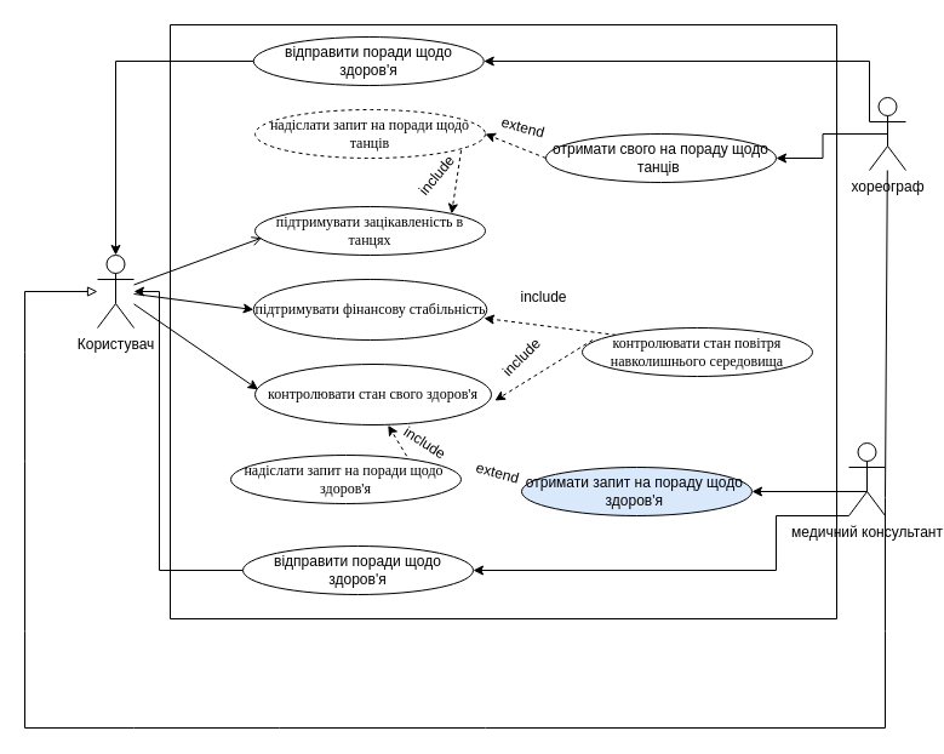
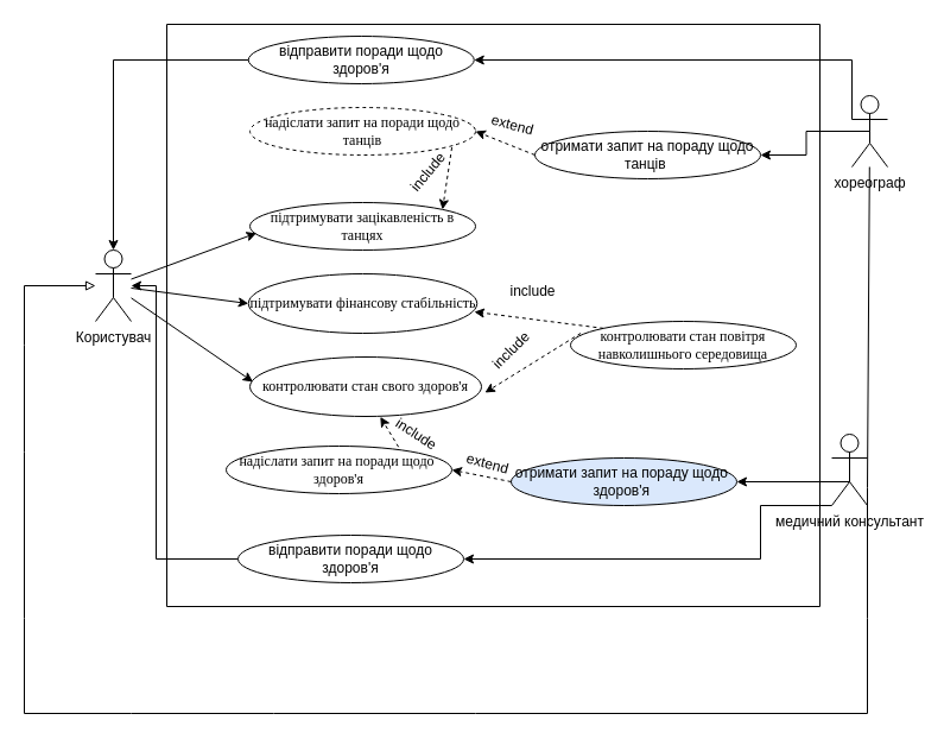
  <mxCell id="0" />
  <mxCell id="1" parent="0" />
  <mxCell id="2" value="Користувач" style="shape=umlActor;verticalLabelPosition=bottom;verticalAlign=top;html=1;outlineConnect=0;" parent="1" vertex="1"><mxGeometry x="80" y="210" width="30" height="60" as="geometry" /></mxCell>
  <mxCell id="3" value="підтримувати зацікавленість в танцях" style="ellipse;whiteSpace=wrap;html=1;fontFamily=Times New Roman;" parent="1" vertex="1"><mxGeometry x="210" y="170" width="190" height="40" as="geometry" /></mxCell>
  <mxCell id="4" value="підтримувати фінансову стабільність" style="ellipse;whiteSpace=wrap;html=1;fontFamily=Times New Roman;" parent="1" vertex="1"><mxGeometry x="208.75" y="230" width="192.5" height="50" as="geometry" /></mxCell>
  <mxCell id="5" value="контролювати стан свого здоров'я" style="ellipse;whiteSpace=wrap;html=1;fontFamily=Times New Roman;" parent="1" vertex="1"><mxGeometry x="210" y="300" width="195" height="50" as="geometry" /></mxCell>
  <mxCell id="6" value="контролювати стан повітря навколишнього середовища" style="ellipse;whiteSpace=wrap;html=1;fontFamily=Times New Roman;" parent="1" vertex="1"><mxGeometry x="480" y="270" width="190" height="40" as="geometry" /></mxCell>
  <mxCell id="7" value="" style="endArrow=classic;html=1;rounded=0;exitX=0.045;exitY=0.25;exitDx=0;exitDy=0;exitPerimeter=0;entryX=1.015;entryY=0.6;entryDx=0;entryDy=0;entryPerimeter=0;dashed=1;" parent="1" source="6" target="5" edge="1"><mxGeometry width="50" height="50" relative="1" as="geometry"><mxPoint x="290" y="300" as="sourcePoint" /><mxPoint x="340" y="250" as="targetPoint" /></mxGeometry></mxCell>
  <mxCell id="8" value="include" style="text;html=1;align=center;verticalAlign=middle;resizable=0;points=[];autosize=1;strokeColor=none;fillColor=none;rotation=-45;" parent="1" vertex="1"><mxGeometry x="400" y="280" width="60" height="30" as="geometry" /></mxCell>
  <mxCell id="9" style="edgeStyle=orthogonalEdgeStyle;rounded=0;orthogonalLoop=1;jettySize=auto;html=1;exitX=0;exitY=0.333;exitDx=0;exitDy=0;exitPerimeter=0;entryX=1;entryY=0.5;entryDx=0;entryDy=0;" edge="1" parent="1" source="11" target="35"><mxGeometry relative="1" as="geometry"><Array as="points"><mxPoint x="717" y="50" /></Array></mxGeometry></mxCell>
  <mxCell id="10" style="edgeStyle=orthogonalEdgeStyle;rounded=0;orthogonalLoop=1;jettySize=auto;html=1;exitX=0.5;exitY=0.5;exitDx=0;exitDy=0;exitPerimeter=0;entryX=1;entryY=0.5;entryDx=0;entryDy=0;" edge="1" parent="1" source="11" target="28"><mxGeometry relative="1" as="geometry" /></mxCell>
  <mxCell id="11" value="хореограф" style="shape=umlActor;verticalLabelPosition=bottom;verticalAlign=top;html=1;outlineConnect=0;" parent="1" vertex="1"><mxGeometry x="717" y="80" width="30" height="60" as="geometry" /></mxCell>
- <mxCell id="12" value="" style="endArrow=open;html=1;rounded=0;entryX=0.029;entryY=0.643;entryDx=0;entryDy=0;entryPerimeter=0;" parent="1" source="2" target="3" edge="1"><mxGeometry width="50" height="50" relative="1" as="geometry"><mxPoint x="290" y="300" as="sourcePoint" /><mxPoint x="340" y="250" as="targetPoint" /></mxGeometry></mxCell>
+ <mxCell id="12" value="" style="endArrow=classic;html=1;rounded=0;entryX=0.029;entryY=0.643;entryDx=0;entryDy=0;entryPerimeter=0;" parent="1" source="2" target="3" edge="1"><mxGeometry width="50" height="50" relative="1" as="geometry"><mxPoint x="290" y="300" as="sourcePoint" /><mxPoint x="340" y="250" as="targetPoint" /></mxGeometry></mxCell>
  <mxCell id="13" value="" style="endArrow=classic;html=1;rounded=0;entryX=0;entryY=0.5;entryDx=0;entryDy=0;" parent="1" source="2" target="4" edge="1"><mxGeometry width="50" height="50" relative="1" as="geometry"><mxPoint x="130" y="300" as="sourcePoint" /><mxPoint x="180" y="250" as="targetPoint" /></mxGeometry></mxCell>
  <mxCell id="14" value="" style="endArrow=classic;html=1;rounded=0;entryX=0.013;entryY=0.417;entryDx=0;entryDy=0;entryPerimeter=0;" parent="1" source="2" target="5" edge="1"><mxGeometry width="50" height="50" relative="1" as="geometry"><mxPoint x="290" y="300" as="sourcePoint" /><mxPoint x="340" y="250" as="targetPoint" /></mxGeometry></mxCell>
  <mxCell id="15" value="надіслати запит на поради щодо танців" style="ellipse;whiteSpace=wrap;html=1;fontFamily=Times New Roman;dashed=1;" parent="1" vertex="1"><mxGeometry x="210" y="90" width="190" height="40" as="geometry" /></mxCell>
  <mxCell id="16" value="надіслати запит на поради щодо&amp;nbsp; здоров'я" style="ellipse;whiteSpace=wrap;html=1;fontFamily=Times New Roman;" parent="1" vertex="1"><mxGeometry x="190" y="375" width="190" height="40" as="geometry" /></mxCell>
  <mxCell id="17" value="include" style="text;html=1;align=center;verticalAlign=middle;resizable=0;points=[];autosize=1;strokeColor=none;fillColor=none;rotation=0;" parent="1" vertex="1"><mxGeometry x="417.5" y="230" width="60" height="30" as="geometry" /></mxCell>
  <mxCell id="18" value="" style="endArrow=classic;html=1;rounded=0;exitX=0;exitY=0;exitDx=0;exitDy=0;entryX=0.988;entryY=0.64;entryDx=0;entryDy=0;entryPerimeter=0;dashed=1;" parent="1" source="6" target="4" edge="1"><mxGeometry width="50" height="50" relative="1" as="geometry"><mxPoint x="370" y="300" as="sourcePoint" /><mxPoint x="420" y="250" as="targetPoint" /><Array as="points" /></mxGeometry></mxCell>
  <mxCell id="19" value="include" style="text;html=1;align=center;verticalAlign=middle;resizable=0;points=[];autosize=1;strokeColor=none;fillColor=none;rotation=33;" parent="1" vertex="1"><mxGeometry x="320" y="350" width="60" height="30" as="geometry" /></mxCell>
  <mxCell id="20" value="" style="endArrow=block;html=1;rounded=0;endFill=0;" parent="1" source="11" target="2" edge="1"><mxGeometry width="50" height="50" relative="1" as="geometry"><mxPoint x="370" y="280" as="sourcePoint" /><mxPoint x="80" y="410" as="targetPoint" /><Array as="points"><mxPoint x="730" y="410" /><mxPoint x="730" y="520" /><mxPoint x="730" y="600" /><mxPoint x="400" y="600" /><mxPoint x="230" y="600" /><mxPoint x="110" y="600" /><mxPoint x="20" y="600" /><mxPoint x="20" y="520" /><mxPoint x="20" y="380" /><mxPoint x="20" y="290" /><mxPoint x="20" y="240" /></Array></mxGeometry></mxCell>
  <mxCell id="21" value="" style="endArrow=classic;html=1;rounded=0;exitX=0.895;exitY=0.84;exitDx=0;exitDy=0;entryX=1;entryY=0;entryDx=0;entryDy=0;dashed=1;exitPerimeter=0;" parent="1" source="15" target="3" edge="1"><mxGeometry width="50" height="50" relative="1" as="geometry"><mxPoint x="470" y="297" as="sourcePoint" /><mxPoint x="412" y="331" as="targetPoint" /></mxGeometry></mxCell>
  <mxCell id="22" value="include" style="text;html=1;align=center;verticalAlign=middle;resizable=0;points=[];autosize=1;strokeColor=none;fillColor=none;rotation=-50;" parent="1" vertex="1"><mxGeometry x="330" y="130" width="60" height="30" as="geometry" /></mxCell>
  <mxCell id="23" style="edgeStyle=orthogonalEdgeStyle;rounded=0;orthogonalLoop=1;jettySize=auto;html=1;exitX=0;exitY=1;exitDx=0;exitDy=0;exitPerimeter=0;entryX=1;entryY=0.5;entryDx=0;entryDy=0;" edge="1" parent="1" source="25" target="37"><mxGeometry relative="1" as="geometry"><Array as="points"><mxPoint x="640" y="425" /><mxPoint x="640" y="470" /></Array></mxGeometry></mxCell>
  <mxCell id="24" style="edgeStyle=orthogonalEdgeStyle;rounded=0;orthogonalLoop=1;jettySize=auto;html=1;exitX=0.5;exitY=0.5;exitDx=0;exitDy=0;exitPerimeter=0;entryX=1;entryY=0.5;entryDx=0;entryDy=0;" edge="1" parent="1" source="25" target="27"><mxGeometry relative="1" as="geometry"><Array as="points"><mxPoint x="715" y="405" /></Array></mxGeometry></mxCell>
  <mxCell id="25" value="медичний консультант" style="shape=umlActor;verticalLabelPosition=bottom;verticalAlign=top;html=1;outlineConnect=0;" parent="1" vertex="1"><mxGeometry x="700" y="365" width="30" height="60" as="geometry" /></mxCell>
  <mxCell id="26" value="" style="endArrow=classic;html=1;rounded=0;exitX=0.764;exitY=0.019;exitDx=0;exitDy=0;entryX=0.563;entryY=1.007;entryDx=0;entryDy=0;entryPerimeter=0;dashed=1;exitPerimeter=0;" parent="1" source="16" target="5" edge="1"><mxGeometry width="50" height="50" relative="1" as="geometry"><mxPoint x="502" y="259" as="sourcePoint" /><mxPoint x="409" y="272" as="targetPoint" /><Array as="points" /></mxGeometry></mxCell>
  <mxCell id="27" value="отримати запит на пораду щодо&amp;nbsp;&lt;br&gt;здоров'я&amp;nbsp;" style="ellipse;whiteSpace=wrap;html=1;fillColor=#dae8fc;" parent="1" vertex="1"><mxGeometry x="430" y="385" width="190" height="40" as="geometry" /></mxCell>
- <mxCell id="28" value="отримати свого на пораду щодо танців&amp;nbsp;" style="ellipse;whiteSpace=wrap;html=1;" parent="1" vertex="1"><mxGeometry x="450" y="110" width="190" height="40" as="geometry" /></mxCell>
+ <mxCell id="28" value="отримати запит на пораду щодо танців&amp;nbsp;" style="ellipse;whiteSpace=wrap;html=1;" parent="1" vertex="1"><mxGeometry x="450" y="110" width="190" height="40" as="geometry" /></mxCell>
  <mxCell id="29" value="extend" style="text;html=1;align=center;verticalAlign=middle;resizable=0;points=[];autosize=1;strokeColor=none;fillColor=none;rotation=15;" parent="1" vertex="1"><mxGeometry x="401.25" y="90" width="60" height="30" as="geometry" /></mxCell>
  <mxCell id="30" value="extend" style="text;html=1;align=center;verticalAlign=middle;resizable=0;points=[];autosize=1;strokeColor=none;fillColor=none;rotation=15;" parent="1" vertex="1"><mxGeometry x="380" y="375" width="60" height="30" as="geometry" /></mxCell>
  <mxCell id="31" value="" style="endArrow=classic;html=1;rounded=0;exitX=0;exitY=0.5;exitDx=0;exitDy=0;entryX=1;entryY=0.5;entryDx=0;entryDy=0;dashed=1;" parent="1" source="28" target="15" edge="1"><mxGeometry width="50" height="50" relative="1" as="geometry"><mxPoint x="420" y="125" as="sourcePoint" /><mxPoint x="470" y="140" as="targetPoint" /><Array as="points" /></mxGeometry></mxCell>
+ <mxCell id="32" value="" style="endArrow=classic;html=1;rounded=0;exitX=0;exitY=0.5;exitDx=0;exitDy=0;entryX=1;entryY=0.5;entryDx=0;entryDy=0;dashed=1;" parent="1" source="27" target="16" edge="1"><mxGeometry width="50" height="50" relative="1" as="geometry"><mxPoint x="430" y="135" as="sourcePoint" /><mxPoint x="480" y="150" as="targetPoint" /><Array as="points" /></mxGeometry></mxCell>
  <mxCell id="33" style="edgeStyle=orthogonalEdgeStyle;rounded=0;orthogonalLoop=1;jettySize=auto;html=1;" edge="1" parent="1" source="37" target="2"><mxGeometry relative="1" as="geometry"><mxPoint x="130" y="290" as="targetPoint" /><Array as="points"><mxPoint x="131" y="470" /><mxPoint x="131" y="240" /></Array></mxGeometry></mxCell>
  <mxCell id="34" style="edgeStyle=orthogonalEdgeStyle;rounded=0;orthogonalLoop=1;jettySize=auto;html=1;entryX=0.5;entryY=0;entryDx=0;entryDy=0;entryPerimeter=0;" edge="1" parent="1" source="35" target="2"><mxGeometry relative="1" as="geometry" /></mxCell>
  <mxCell id="35" value="відправити поради щодо здоров'я" style="ellipse;whiteSpace=wrap;html=1;" vertex="1" parent="1"><mxGeometry x="208.75" y="30" width="190" height="40" as="geometry" /></mxCell>
  <mxCell id="36" value="" style="swimlane;startSize=0;" vertex="1" parent="1"><mxGeometry x="140" y="20" width="550" height="490" as="geometry" /></mxCell>
  <mxCell id="37" value="відправити поради щодо здоров'я" style="ellipse;whiteSpace=wrap;html=1;" vertex="1" parent="36"><mxGeometry x="60" y="430" width="190" height="40" as="geometry" /></mxCell>
